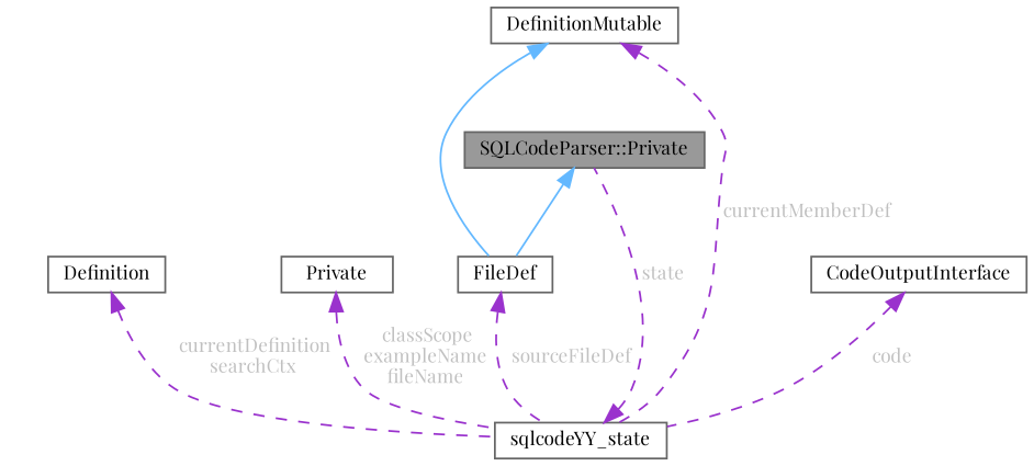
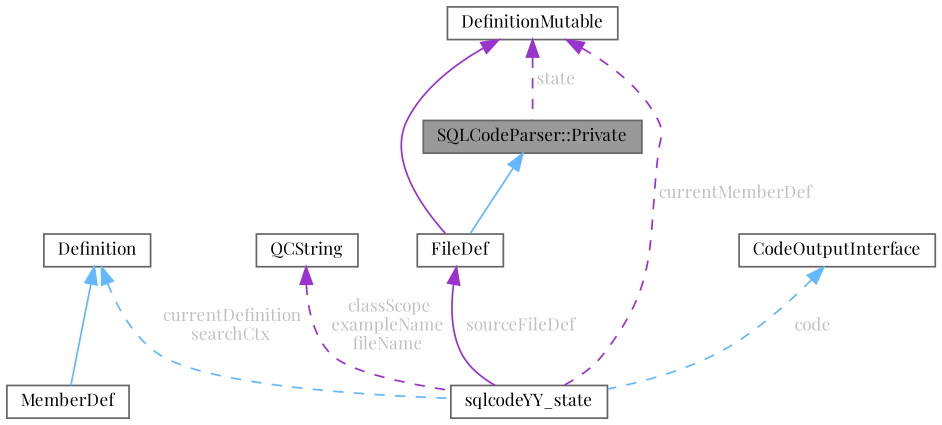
  digraph {
    fontname="Playfair Display"
    node [color=gray40 fillcolor=white fontname="Playfair Display" fontsize=10 shape=box style=filled]
    edge [color=darkorchid3 dir=back fontname="Playfair Display" fontsize=10 labelfontname=Helvetica labelfontsize=10 style=dashed fontcolor=grey]
    n1 [fillcolor=grey60 fontcolor=black height=0.2 label="SQLCodeParser::Private" width=0.4]
    n2 [height=0.2 label=FileDef width=0.4]
    n3 [height=0.2 label=sqlcodeYY_state width=0.4]
    n4 [height=0.2 label=CodeOutputInterface width=0.4]
-   n5 [height=0.2 label=Private width=0.4]
+   n5 [height=0.2 label=QCString width=0.4]
    n6 [height=0.2 label=Definition width=0.4]
+   n7 [height=0.2 label=MemberDef width=0.4]
    n8 [height=0.2 label=DefinitionMutable width=0.4]
    n1 -> n2 [color=steelblue1 style=solid fontcolor=""]
-   n2 -> n3 [label=" sourceFileDef"]
-   n3 -> n1 [label=" state"]
-   n4 -> n3 [label=" code"]
+   n2 -> n3 [label=" sourceFileDef" style=solid]
+   n8 -> n1 [label=" state"]
+   n4 -> n3 [color=steelblue1 label=" code"]
    n5 -> n3 [label=" classScope\nexampleName\nfileName"]
-   n6 -> n3 [label=" currentDefinition\nsearchCtx"]
-   n8 -> n2 [color=steelblue1 style=solid fontcolor=""]
+   n6 -> n3 [color=steelblue1 label=" currentDefinition\nsearchCtx"]
+   n6 -> n7 [color=steelblue1 style=solid fontcolor=""]
+   n8 -> n2 [style=solid fontcolor=""]
    n8 -> n3 [label=" currentMemberDef"]
  }
